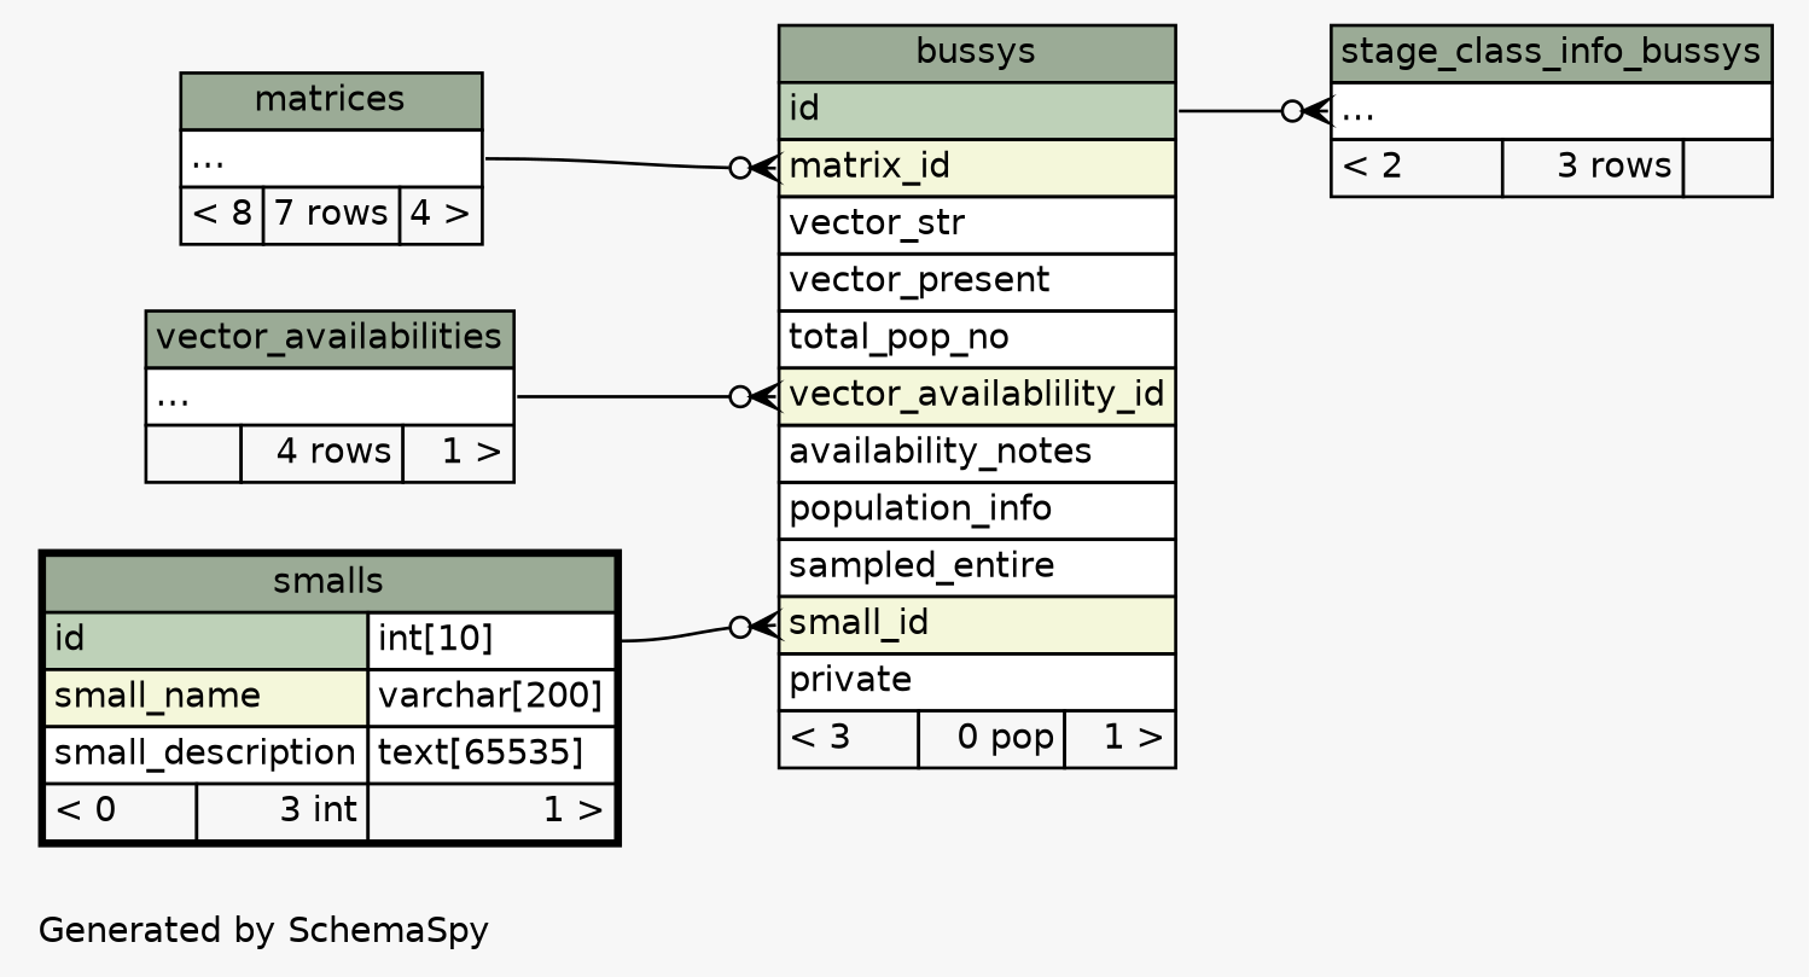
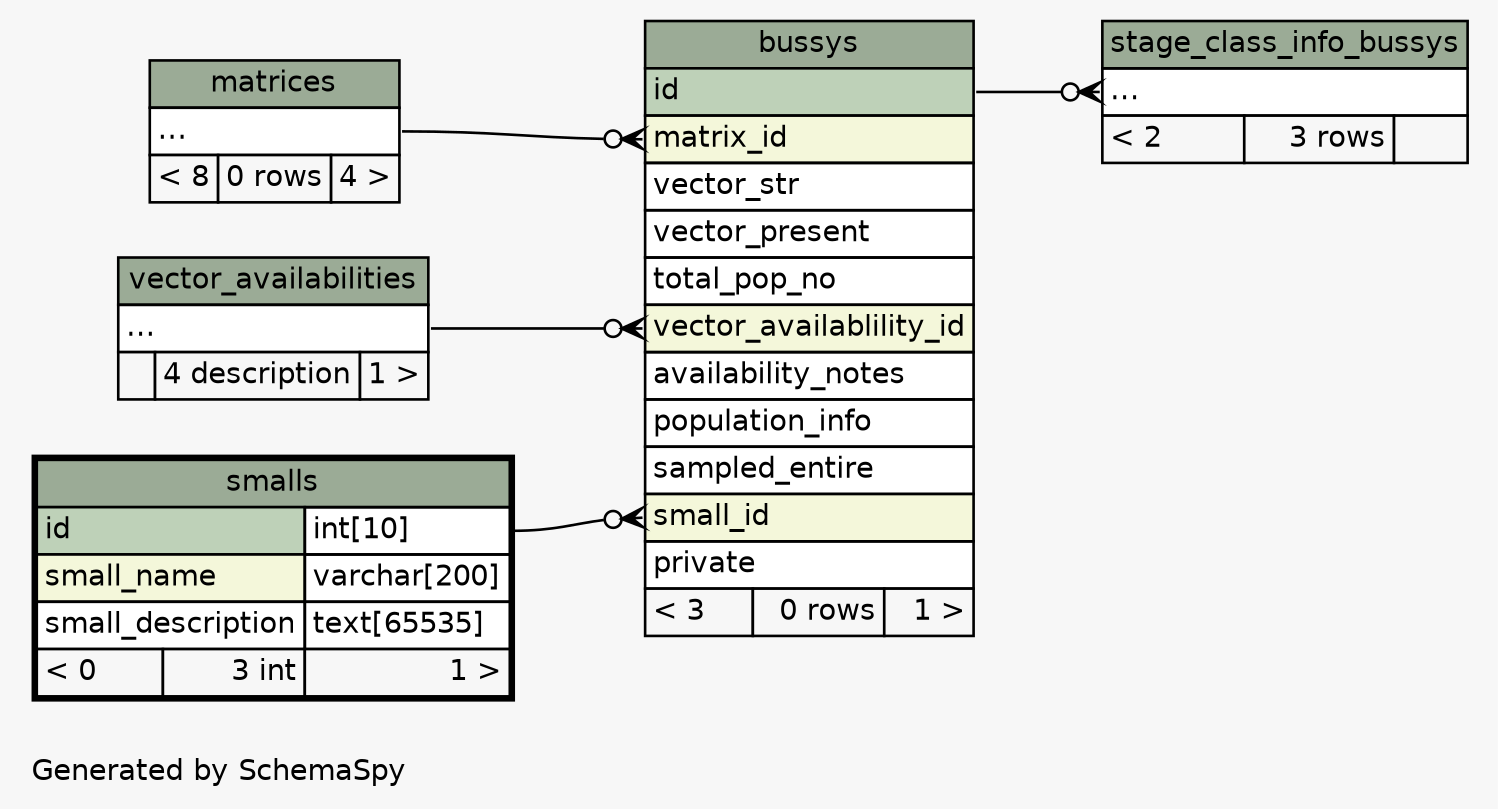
  digraph {
    bgcolor="#f7f7f7"
    fontname="DejaVu Sans"
    fontsize=11
    label="\nGenerated by SchemaSpy"
    labeljust=l
    nodesep=0.18
    rankdir=RL
    ranksep=0.46
    node [fontname="DejaVu Sans" fontsize=11 shape=plaintext]
    edge [arrowhead=none arrowsize=0.8 arrowtail=crowodot dir=back fontname="DejaVu Sans" headport="elipses:e"]
-   n1 [label=<     <TABLE BORDER="0" CELLBORDER="1" CELLSPACING="0" BGCOLOR="#ffffff">       <TR><TD COLSPAN="3" BGCOLOR="#9bab96" ALIGN="CENTER">bussys</TD></TR>       <TR><TD PORT="id" COLSPAN="3" BGCOLOR="#bed1b8" ALIGN="LEFT">id</TD></TR>       <TR><TD PORT="matrix_id" COLSPAN="3" BGCOLOR="#f4f7da" ALIGN="LEFT">matrix_id</TD></TR>       <TR><TD PORT="vector_str" COLSPAN="3" ALIGN="LEFT">vector_str</TD></TR>       <TR><TD PORT="vector_present" COLSPAN="3" ALIGN="LEFT">vector_present</TD></TR>       <TR><TD PORT="total_pop_no" COLSPAN="3" ALIGN="LEFT">total_pop_no</TD></TR>       <TR><TD PORT="vector_availablility_id" COLSPAN="3" BGCOLOR="#f4f7da" ALIGN="LEFT">vector_availablility_id</TD></TR>       <TR><TD PORT="availability_notes" COLSPAN="3" ALIGN="LEFT">availability_notes</TD></TR>       <TR><TD PORT="population_info" COLSPAN="3" ALIGN="LEFT">population_info</TD></TR>       <TR><TD PORT="sampled_entire" COLSPAN="3" ALIGN="LEFT">sampled_entire</TD></TR>       <TR><TD PORT="small_id" COLSPAN="3" BGCOLOR="#f4f7da" ALIGN="LEFT">small_id</TD></TR>       <TR><TD PORT="private" COLSPAN="3" ALIGN="LEFT">private</TD></TR>       <TR><TD ALIGN="LEFT" BGCOLOR="#f7f7f7">&lt; 3</TD><TD ALIGN="RIGHT" BGCOLOR="#f7f7f7">0 pop</TD><TD ALIGN="RIGHT" BGCOLOR="#f7f7f7">1 &gt;</TD></TR>     </TABLE>>]
-   n2 [label=<     <TABLE BORDER="0" CELLBORDER="1" CELLSPACING="0" BGCOLOR="#ffffff">       <TR><TD COLSPAN="3" BGCOLOR="#9bab96" ALIGN="CENTER">matrices</TD></TR>       <TR><TD PORT="elipses" COLSPAN="3" ALIGN="LEFT">...</TD></TR>       <TR><TD ALIGN="LEFT" BGCOLOR="#f7f7f7">&lt; 8</TD><TD ALIGN="RIGHT" BGCOLOR="#f7f7f7">7 rows</TD><TD ALIGN="RIGHT" BGCOLOR="#f7f7f7">4 &gt;</TD></TR>     </TABLE>>]
+   n1 [label=<     <TABLE BORDER="0" CELLBORDER="1" CELLSPACING="0" BGCOLOR="#ffffff">       <TR><TD COLSPAN="3" BGCOLOR="#9bab96" ALIGN="CENTER">bussys</TD></TR>       <TR><TD PORT="id" COLSPAN="3" BGCOLOR="#bed1b8" ALIGN="LEFT">id</TD></TR>       <TR><TD PORT="matrix_id" COLSPAN="3" BGCOLOR="#f4f7da" ALIGN="LEFT">matrix_id</TD></TR>       <TR><TD PORT="vector_str" COLSPAN="3" ALIGN="LEFT">vector_str</TD></TR>       <TR><TD PORT="vector_present" COLSPAN="3" ALIGN="LEFT">vector_present</TD></TR>       <TR><TD PORT="total_pop_no" COLSPAN="3" ALIGN="LEFT">total_pop_no</TD></TR>       <TR><TD PORT="vector_availablility_id" COLSPAN="3" BGCOLOR="#f4f7da" ALIGN="LEFT">vector_availablility_id</TD></TR>       <TR><TD PORT="availability_notes" COLSPAN="3" ALIGN="LEFT">availability_notes</TD></TR>       <TR><TD PORT="population_info" COLSPAN="3" ALIGN="LEFT">population_info</TD></TR>       <TR><TD PORT="sampled_entire" COLSPAN="3" ALIGN="LEFT">sampled_entire</TD></TR>       <TR><TD PORT="small_id" COLSPAN="3" BGCOLOR="#f4f7da" ALIGN="LEFT">small_id</TD></TR>       <TR><TD PORT="private" COLSPAN="3" ALIGN="LEFT">private</TD></TR>       <TR><TD ALIGN="LEFT" BGCOLOR="#f7f7f7">&lt; 3</TD><TD ALIGN="RIGHT" BGCOLOR="#f7f7f7">0 rows</TD><TD ALIGN="RIGHT" BGCOLOR="#f7f7f7">1 &gt;</TD></TR>     </TABLE>>]
+   n2 [label=<     <TABLE BORDER="0" CELLBORDER="1" CELLSPACING="0" BGCOLOR="#ffffff">       <TR><TD COLSPAN="3" BGCOLOR="#9bab96" ALIGN="CENTER">matrices</TD></TR>       <TR><TD PORT="elipses" COLSPAN="3" ALIGN="LEFT">...</TD></TR>       <TR><TD ALIGN="LEFT" BGCOLOR="#f7f7f7">&lt; 8</TD><TD ALIGN="RIGHT" BGCOLOR="#f7f7f7">0 rows</TD><TD ALIGN="RIGHT" BGCOLOR="#f7f7f7">4 &gt;</TD></TR>     </TABLE>>]
    n3 [label=<     <TABLE BORDER="2" CELLBORDER="1" CELLSPACING="0" BGCOLOR="#ffffff">       <TR><TD COLSPAN="3" BGCOLOR="#9bab96" ALIGN="CENTER">smalls</TD></TR>       <TR><TD PORT="id" COLSPAN="2" BGCOLOR="#bed1b8" ALIGN="LEFT">id</TD><TD PORT="id.type" ALIGN="LEFT">int[10]</TD></TR>       <TR><TD PORT="small_name" COLSPAN="2" BGCOLOR="#f4f7da" ALIGN="LEFT">small_name</TD><TD PORT="small_name.type" ALIGN="LEFT">varchar[200]</TD></TR>       <TR><TD PORT="small_description" COLSPAN="2" ALIGN="LEFT">small_description</TD><TD PORT="small_description.type" ALIGN="LEFT">text[65535]</TD></TR>       <TR><TD ALIGN="LEFT" BGCOLOR="#f7f7f7">&lt; 0</TD><TD ALIGN="RIGHT" BGCOLOR="#f7f7f7">3 int</TD><TD ALIGN="RIGHT" BGCOLOR="#f7f7f7">1 &gt;</TD></TR>     </TABLE>>]
-   n4 [label=<     <TABLE BORDER="0" CELLBORDER="1" CELLSPACING="0" BGCOLOR="#ffffff">       <TR><TD COLSPAN="3" BGCOLOR="#9bab96" ALIGN="CENTER">vector_availabilities</TD></TR>       <TR><TD PORT="elipses" COLSPAN="3" ALIGN="LEFT">...</TD></TR>       <TR><TD ALIGN="LEFT" BGCOLOR="#f7f7f7">  </TD><TD ALIGN="RIGHT" BGCOLOR="#f7f7f7">4 rows</TD><TD ALIGN="RIGHT" BGCOLOR="#f7f7f7">1 &gt;</TD></TR>     </TABLE>>]
+   n4 [label=<     <TABLE BORDER="0" CELLBORDER="1" CELLSPACING="0" BGCOLOR="#ffffff">       <TR><TD COLSPAN="3" BGCOLOR="#9bab96" ALIGN="CENTER">vector_availabilities</TD></TR>       <TR><TD PORT="elipses" COLSPAN="3" ALIGN="LEFT">...</TD></TR>       <TR><TD ALIGN="LEFT" BGCOLOR="#f7f7f7">  </TD><TD ALIGN="RIGHT" BGCOLOR="#f7f7f7">4 description</TD><TD ALIGN="RIGHT" BGCOLOR="#f7f7f7">1 &gt;</TD></TR>     </TABLE>>]
    n5 [label=<     <TABLE BORDER="0" CELLBORDER="1" CELLSPACING="0" BGCOLOR="#ffffff">       <TR><TD COLSPAN="3" BGCOLOR="#9bab96" ALIGN="CENTER">stage_class_info_bussys</TD></TR>       <TR><TD PORT="elipses" COLSPAN="3" ALIGN="LEFT">...</TD></TR>       <TR><TD ALIGN="LEFT" BGCOLOR="#f7f7f7">&lt; 2</TD><TD ALIGN="RIGHT" BGCOLOR="#f7f7f7">3 rows</TD><TD ALIGN="RIGHT" BGCOLOR="#f7f7f7">  </TD></TR>     </TABLE>>]
    n1 -> n2 [tailport="matrix_id:w"]
    n1 -> n3 [headport="id.type:e" tailport="small_id:w"]
    n1 -> n4 [tailport="vector_availablility_id:w"]
    n5 -> n1 [headport="id:e" tailport="elipses:w"]
  }
